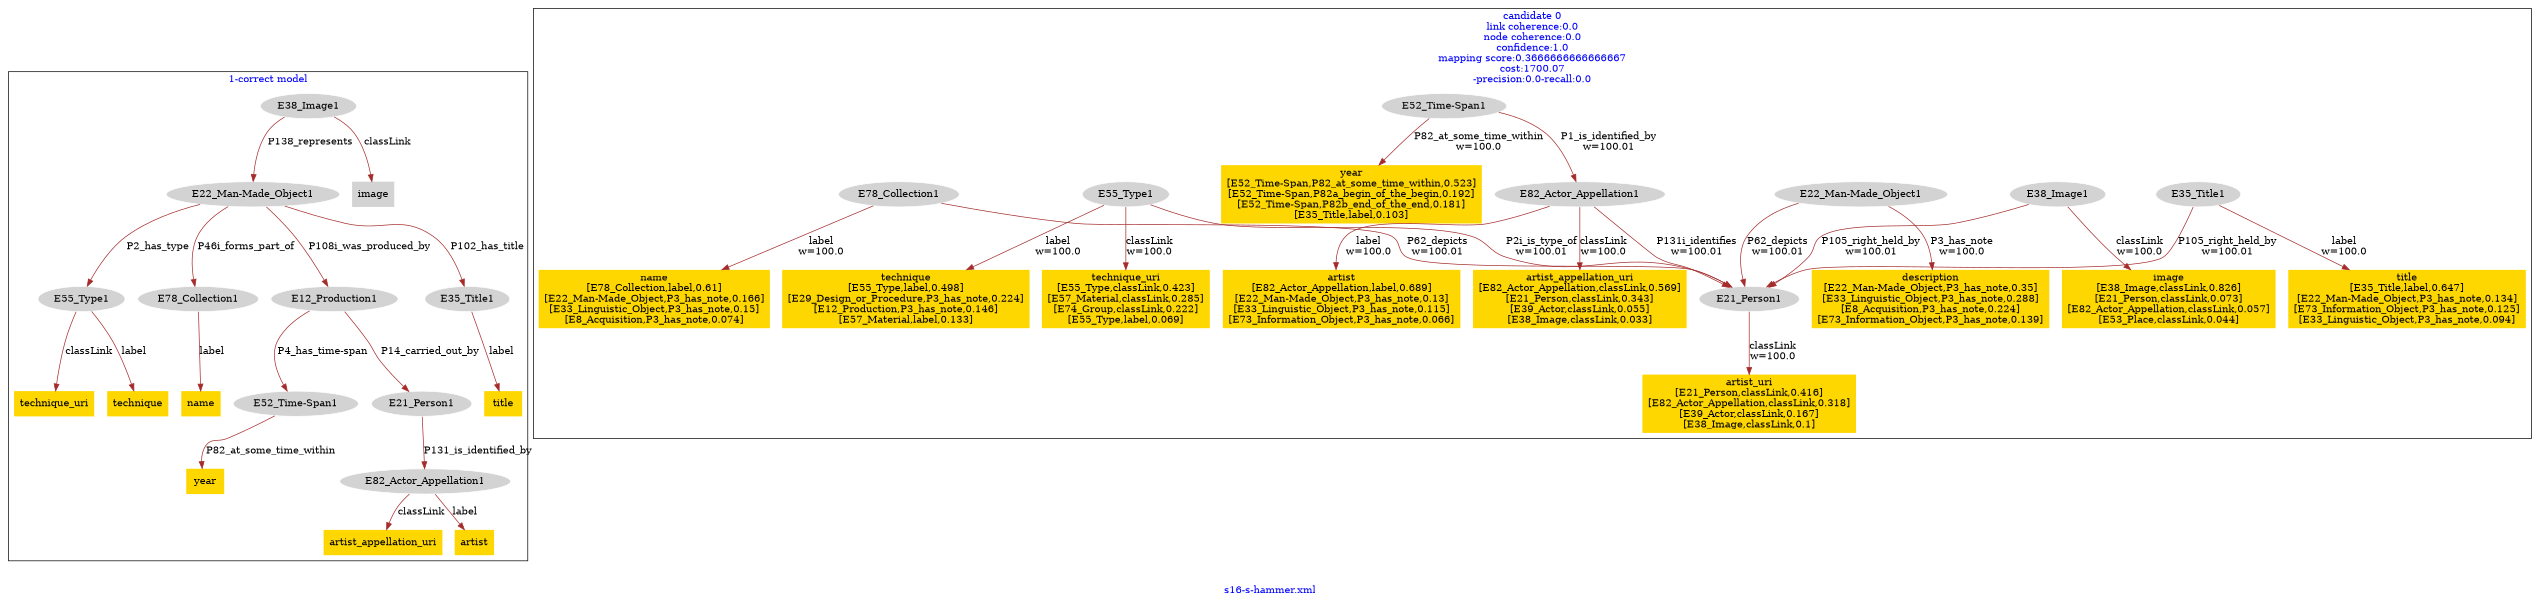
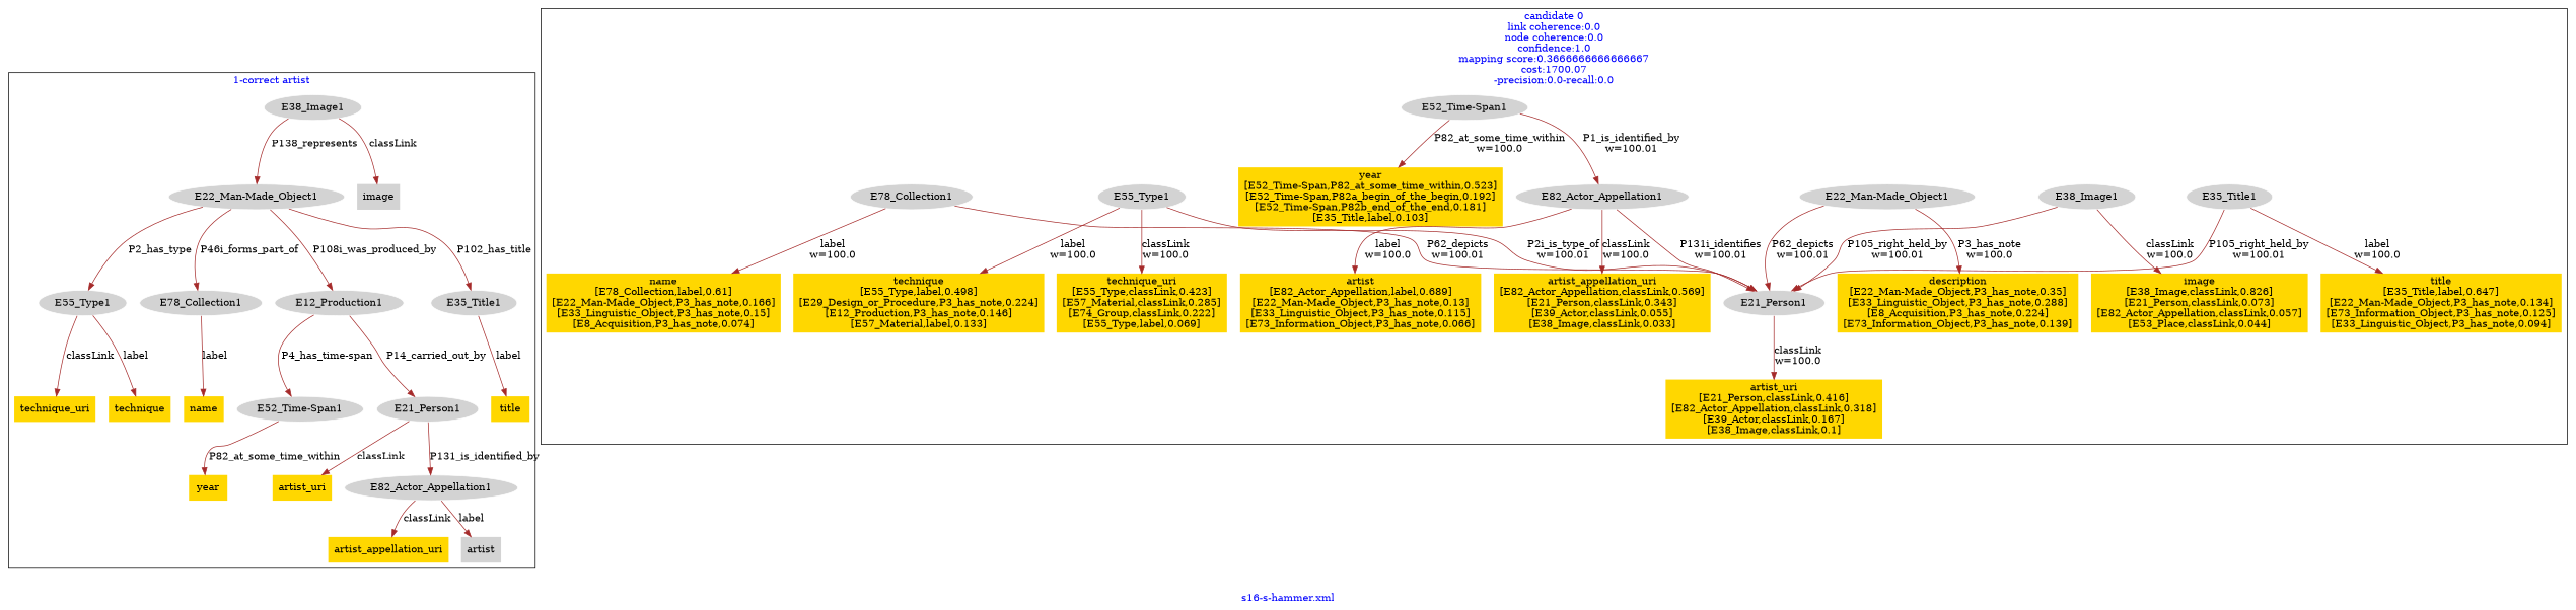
  digraph {
    fontcolor=blue
    label="s16-s-hammer.xml"
    remincross=true
    node [fillcolor=lightgray style=filled shape=plaintext]
    edge [color=brown fontcolor=black]
    n1 [color=white label=E12_Production1 shape=""]
    n2 [color=white label=E21_Person1 shape=""]
    n3 [color=white label="E52_Time-Span1" shape=""]
    n4 [color=white label=E82_Actor_Appellation1 shape=""]
+   n5 [fillcolor=gold label=artist_uri]
    n6 [color=white label="E22_Man-Made_Object1" shape=""]
    n7 [color=white label=E35_Title1 shape=""]
    n8 [color=white label=E55_Type1 shape=""]
    n9 [color=white label=E78_Collection1 shape=""]
    n10 [fillcolor=gold label=title]
    n11 [color=white label=E38_Image1 shape=""]
    n12 [label=image]
    n13 [fillcolor=gold label=year]
    n14 [fillcolor=gold label=technique_uri]
    n15 [fillcolor=gold label=technique]
    n16 [fillcolor=gold label=name]
    n17 [fillcolor=gold label=artist_appellation_uri]
-   n18 [fillcolor=gold label=artist]
+   n18 [label=artist]
    n19 [color=white label=E21_Person1 shape=""]
    n20 [fillcolor=gold label="artist_uri\n[E21_Person,classLink,0.416]\n[E82_Actor_Appellation,classLink,0.318]\n[E39_Actor,classLink,0.167]\n[E38_Image,classLink,0.1]"]
    n21 [color=white label="E22_Man-Made_Object1" shape=""]
    n22 [fillcolor=gold label="description\n[E22_Man-Made_Object,P3_has_note,0.35]\n[E33_Linguistic_Object,P3_has_note,0.288]\n[E8_Acquisition,P3_has_note,0.224]\n[E73_Information_Object,P3_has_note,0.139]"]
    n23 [color=white label=E35_Title1 shape=""]
    n24 [fillcolor=gold label="title\n[E35_Title,label,0.647]\n[E22_Man-Made_Object,P3_has_note,0.134]\n[E73_Information_Object,P3_has_note,0.125]\n[E33_Linguistic_Object,P3_has_note,0.094]"]
    n25 [color=white label=E38_Image1 shape=""]
    n26 [fillcolor=gold label="image\n[E38_Image,classLink,0.826]\n[E21_Person,classLink,0.073]\n[E82_Actor_Appellation,classLink,0.057]\n[E53_Place,classLink,0.044]"]
    n27 [color=white label="E52_Time-Span1" shape=""]
    n28 [fillcolor=gold label="year\n[E52_Time-Span,P82_at_some_time_within,0.523]\n[E52_Time-Span,P82a_begin_of_the_begin,0.192]\n[E52_Time-Span,P82b_end_of_the_end,0.181]\n[E35_Title,label,0.103]"]
    n29 [color=white label=E55_Type1 shape=""]
    n30 [fillcolor=gold label="technique_uri\n[E55_Type,classLink,0.423]\n[E57_Material,classLink,0.285]\n[E74_Group,classLink,0.222]\n[E55_Type,label,0.069]"]
    n31 [fillcolor=gold label="technique\n[E55_Type,label,0.498]\n[E29_Design_or_Procedure,P3_has_note,0.224]\n[E12_Production,P3_has_note,0.146]\n[E57_Material,label,0.133]"]
    n32 [color=white label=E78_Collection1 shape=""]
    n33 [fillcolor=gold label="name\n[E78_Collection,label,0.61]\n[E22_Man-Made_Object,P3_has_note,0.166]\n[E33_Linguistic_Object,P3_has_note,0.15]\n[E8_Acquisition,P3_has_note,0.074]"]
    n34 [color=white label=E82_Actor_Appellation1 shape=""]
    n35 [fillcolor=gold label="artist_appellation_uri\n[E82_Actor_Appellation,classLink,0.569]\n[E21_Person,classLink,0.343]\n[E39_Actor,classLink,0.055]\n[E38_Image,classLink,0.033]"]
    n36 [fillcolor=gold label="artist\n[E82_Actor_Appellation,label,0.689]\n[E22_Man-Made_Object,P3_has_note,0.13]\n[E33_Linguistic_Object,P3_has_note,0.115]\n[E73_Information_Object,P3_has_note,0.066]"]
    subgraph cluster_1 {
-     label="1-correct model"
+     label="1-correct artist"
      n1
      n2
      n3
      n4
+     n5
      n6
      n7
      n8
      n9
      n10
      n11
      n12
      n13
      n14
      n15
      n16
      n17
      n18
    }
    subgraph cluster_2 {
      label="candidate 0\nlink coherence:0.0\nnode coherence:0.0\nconfidence:1.0\nmapping score:0.3666666666666667\ncost:1700.07\n-precision:0.0-recall:0.0"
      n19
      n20
      n21
      n22
      n23
      n24
      n25
      n26
      n27
      n28
      n29
      n30
      n31
      n32
      n33
      n34
      n35
      n36
    }
    n1 -> n2 [label=P14_carried_out_by]
    n1 -> n3 [label="P4_has_time-span"]
    n2 -> n4 [label=P131_is_identified_by]
+   n2 -> n5 [label=classLink]
    n3 -> n13 [label=P82_at_some_time_within]
    n4 -> n17 [label=classLink]
    n4 -> n18 [label=label]
    n6 -> n1 [label=P108i_was_produced_by]
    n6 -> n7 [label=P102_has_title]
    n6 -> n8 [label=P2_has_type]
    n6 -> n9 [label=P46i_forms_part_of]
    n7 -> n10 [label=label]
    n8 -> n14 [label=classLink]
    n8 -> n15 [label=label]
    n9 -> n16 [label=label]
    n11 -> n6 [label=P138_represents]
    n11 -> n12 [label=classLink]
    n19 -> n20 [label="classLink\nw=100.0"]
    n21 -> n19 [label="P62_depicts\nw=100.01"]
    n21 -> n22 [label="P3_has_note\nw=100.0"]
    n23 -> n19 [label="P105_right_held_by\nw=100.01"]
    n23 -> n24 [label="label\nw=100.0"]
    n25 -> n19 [label="P105_right_held_by\nw=100.01"]
    n25 -> n26 [label="classLink\nw=100.0"]
    n27 -> n28 [label="P82_at_some_time_within\nw=100.0"]
    n27 -> n34 [label="P1_is_identified_by\nw=100.01"]
    n29 -> n19 [label="P2i_is_type_of\nw=100.01"]
    n29 -> n30 [label="classLink\nw=100.0"]
    n29 -> n31 [label="label\nw=100.0"]
    n32 -> n19 [label="P62_depicts\nw=100.01"]
    n32 -> n33 [label="label\nw=100.0"]
    n34 -> n19 [label="P131i_identifies\nw=100.01"]
    n34 -> n35 [label="classLink\nw=100.0"]
    n34 -> n36 [label="label\nw=100.0"]
  }
